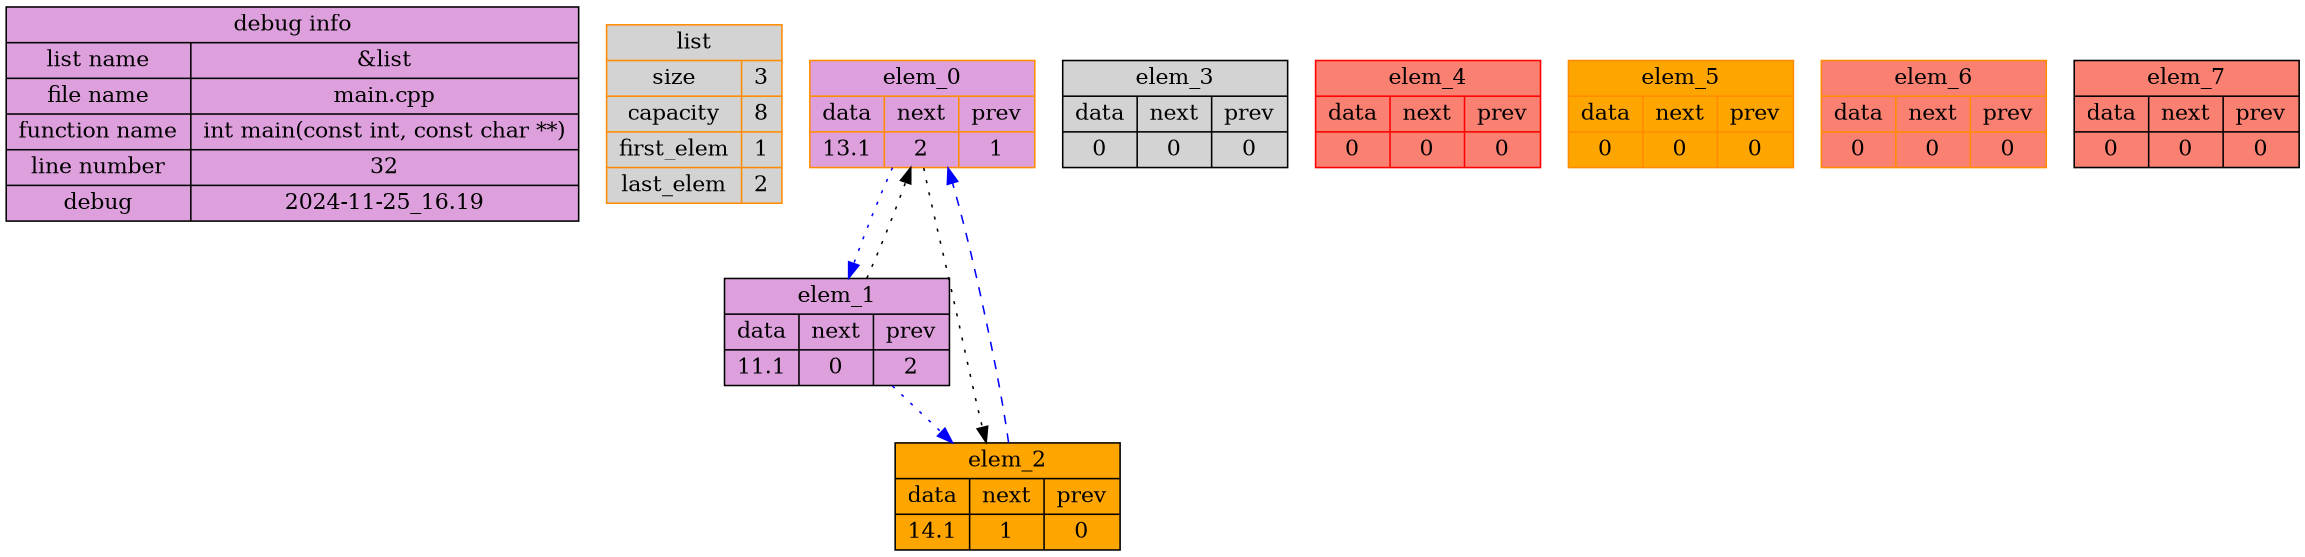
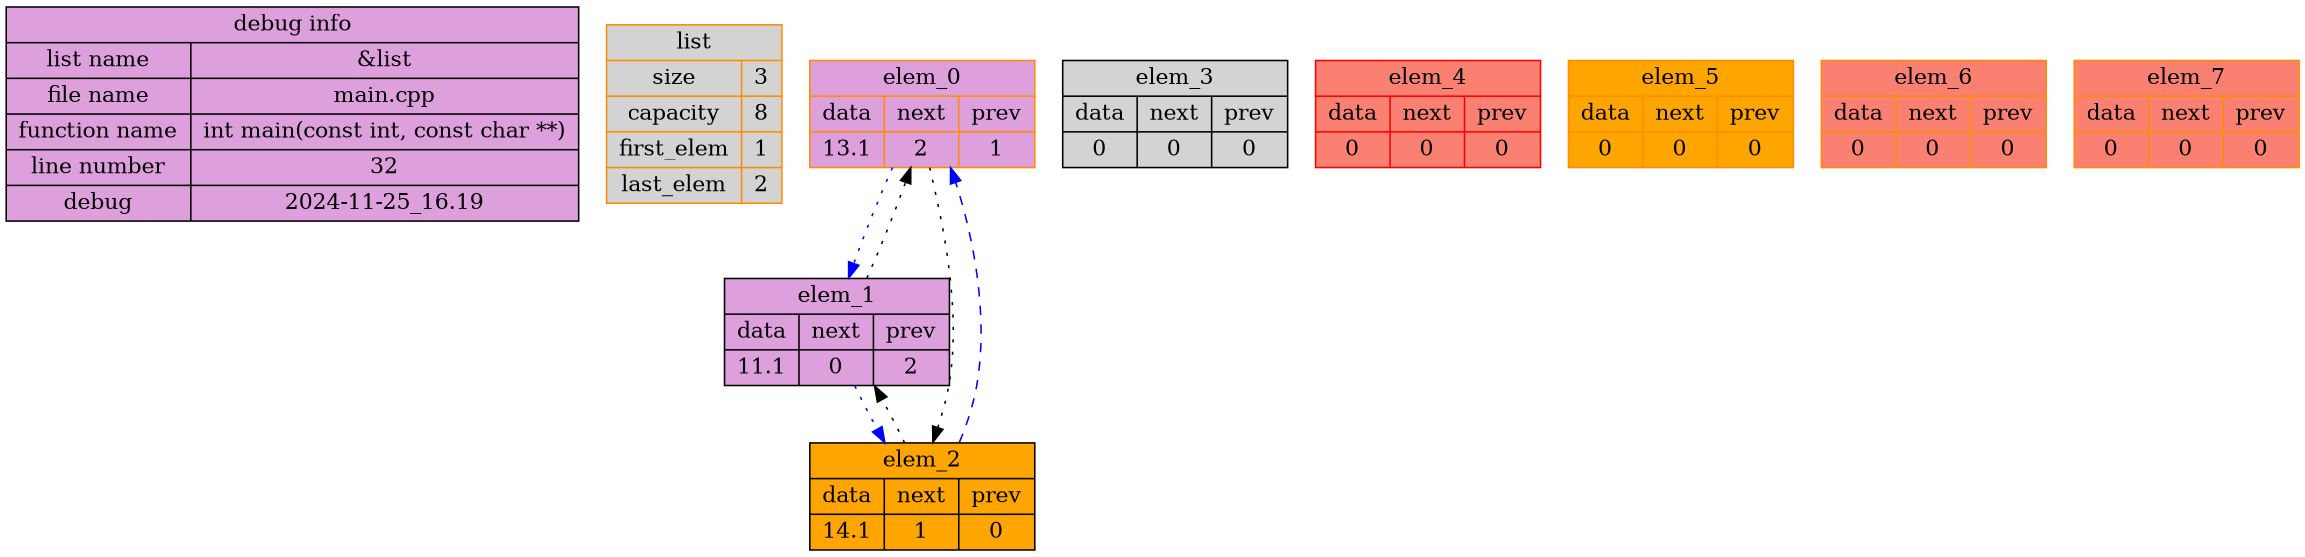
  digraph {
    node [color=darkorange fillcolor=plum shape=record style=filled]
    edge [color=blue style=dotted]
    n1 [color=black label="{debug info | { {list name | file name | function name | line number | debug} | {&list | main.cpp | int main(const int, const char **) | 32 | 2024-11-25_16.19} }}"]
    n2 [fillcolor=lightgrey label="{list | { {size | capacity | first_elem | last_elem} | {3 | 8 | 1 | 2} }}"]
    n3 [label="{elem_0 | {{data | 13.1} | {next | 2} | {prev | 1}}}"]
    n4 [color=black label="{elem_1 | {{data | 11.1} | {next | 0} | {prev | 2}}}"]
    n5 [color=black fillcolor=orange label="{elem_2 | {{data | 14.1} | {next | 1} | {prev | 0}}}"]
    n6 [color=black fillcolor=lightgrey label="{elem_3 | {{data | 0} | {next | 0} | {prev | 0}}}"]
    n7 [color=red fillcolor=salmon label="{elem_4 | {{data | 0} | {next | 0} | {prev | 0}}}"]
    n8 [fillcolor=orange label="{elem_5 | {{data | 0} | {next | 0} | {prev | 0}}}"]
    n9 [fillcolor=salmon label="{elem_6 | {{data | 0} | {next | 0} | {prev | 0}}}"]
-   n10 [color=black fillcolor=salmon label="{elem_7 | {{data | 0} | {next | 0} | {prev | 0}}}"]
+   n10 [fillcolor=salmon label="{elem_7 | {{data | 0} | {next | 0} | {prev | 0}}}"]
    n3 -> n4
    n3 -> n5 [color=black line=stigh]
    n4 -> n3 [color=black line=stigh]
    n4 -> n5
    n5 -> n3 [style=dashed]
+   n5 -> n4 [color=black line=stigh]
  }
